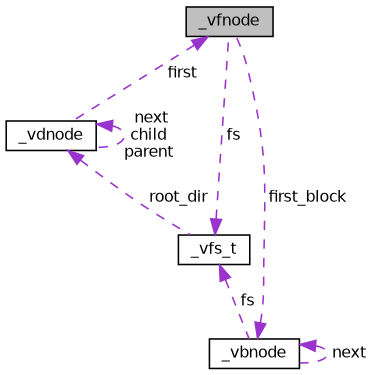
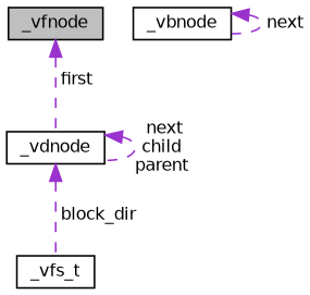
  digraph {
    node [color=black fillcolor=white fontname=Helvetica fontsize=10 shape=record style=filled]
    edge [color=darkorchid3 dir=back fontname=Helvetica fontsize=10 labelfontname=Helvetica labelfontsize=10 style=dashed]
    n1 [fillcolor=grey75 fontcolor=black height=0.2 label=_vfnode width=0.4]
    n2 [height=0.2 label=_vdnode width=0.4]
    n3 [height=0.2 label=_vfs_t width=0.4]
    n4 [height=0.2 label=_vbnode width=0.4]
    n1 -> n2 [label=" first"]
    n2 -> n2 [label=" next\nchild\nparent"]
-   n2 -> n3 [label=" root_dir"]
-   n3 -> n1 [label=" fs"]
-   n3 -> n4 [label=" fs"]
-   n4 -> n1 [label=" first_block"]
+   n2 -> n3 [label=" block_dir"]
    n4 -> n4 [label=" next"]
  }
